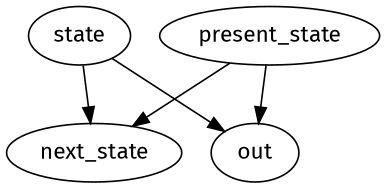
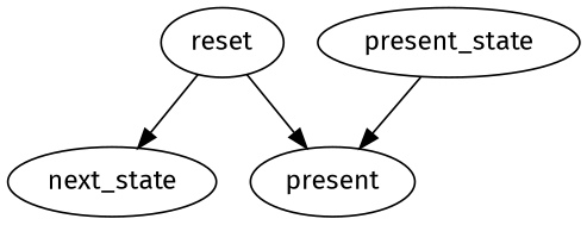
  strict digraph {
    fontname="Fira Sans"
    node [fontname="Fira Sans"]
    edge [fontname="Fira Sans" weight=1.0]
-   reset [label=state]
+   reset
    next_state
-   out
+   out [label=present]
    present_state
    reset -> next_state
    reset -> out [weight=2.0]
-   present_state -> next_state [weight=2.0]
    present_state -> out
  }
